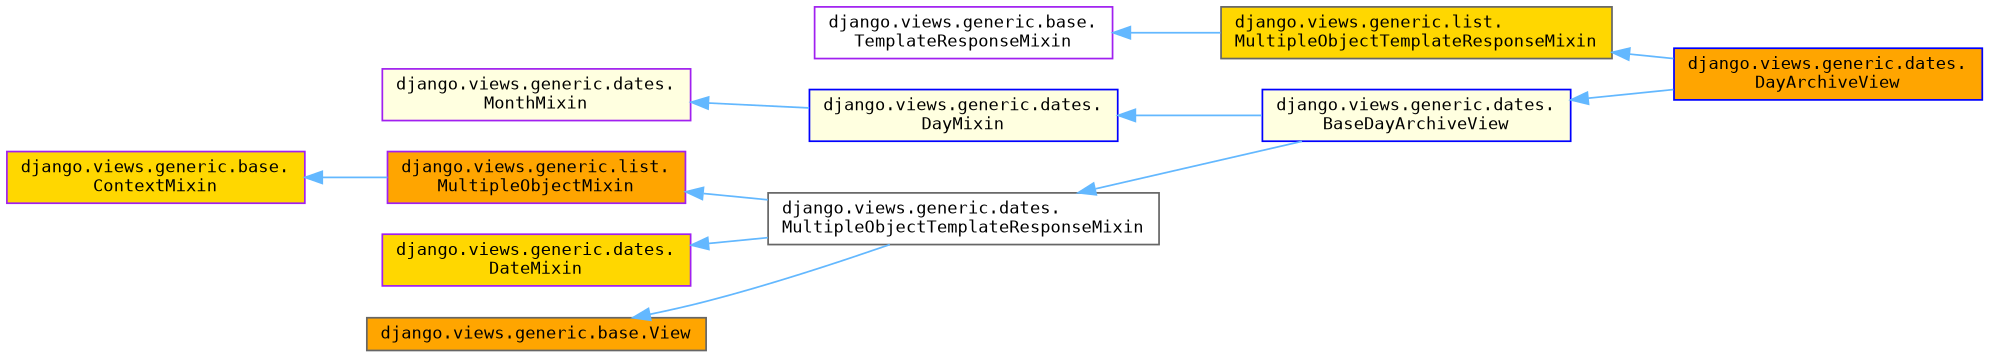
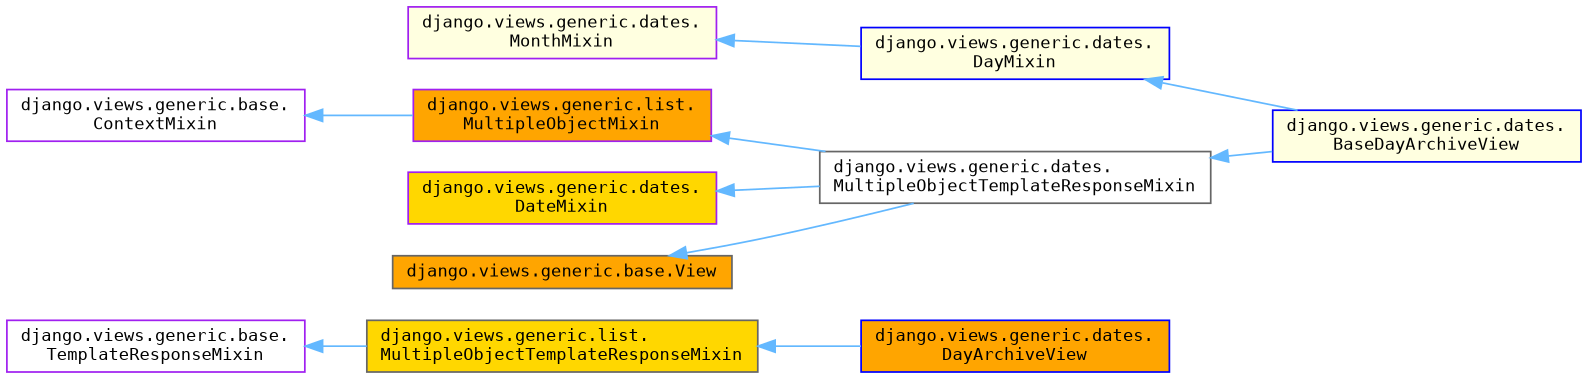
  digraph {
    fontname="DejaVu Sans Mono"
    rankdir=LR
    node [color=purple fillcolor=orange fontname="DejaVu Sans Mono" fontsize=10 shape=box style=filled]
    edge [color=steelblue1 dir=back fontname="DejaVu Sans Mono" fontsize=10 labelfontname=Helvetica labelfontsize=10 style=solid]
    n1 [color=blue fontcolor=black height=0.2 label="django.views.generic.dates.\lDayArchiveView" width=0.4]
    n2 [color=gray40 fillcolor=gold height=0.2 label="django.views.generic.list.\lMultipleObjectTemplateResponseMixin" width=0.4]
    n3 [fillcolor=white height=0.2 label="django.views.generic.base.\lTemplateResponseMixin" width=0.4]
    n4 [color=blue fillcolor=lightyellow height=0.2 label="django.views.generic.dates.\lBaseDayArchiveView" width=0.4]
    n5 [fillcolor=lightyellow height=0.2 label="django.views.generic.dates.\lMonthMixin" width=0.4]
    n6 [color=blue fillcolor=lightyellow height=0.2 label="django.views.generic.dates.\lDayMixin" width=0.4]
    n7 [color=gray40 fillcolor=white height=0.2 label="django.views.generic.dates.\lMultipleObjectTemplateResponseMixin" width=0.4]
    n8 [height=0.2 label="django.views.generic.list.\lMultipleObjectMixin" width=0.4]
-   n9 [fillcolor=gold height=0.2 label="django.views.generic.base.\lContextMixin" width=0.4]
+   n9 [fillcolor=white height=0.2 label="django.views.generic.base.\lContextMixin" width=0.4]
    n10 [fillcolor=gold height=0.2 label="django.views.generic.dates.\lDateMixin" width=0.4]
    n11 [color=gray40 height=0.2 label="django.views.generic.base.View" width=0.4]
    n2 -> n1
    n3 -> n2
-   n4 -> n1
    n5 -> n6
    n6 -> n4
    n7 -> n4
    n8 -> n7
    n9 -> n8
    n10 -> n7
    n11 -> n7
  }
